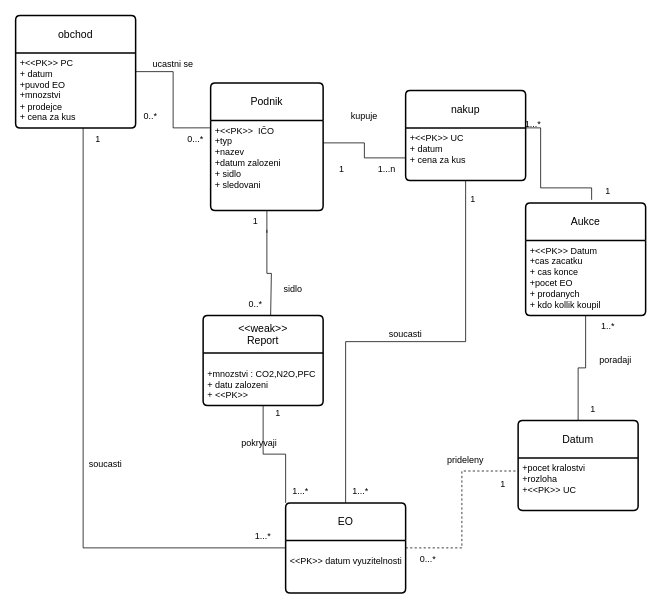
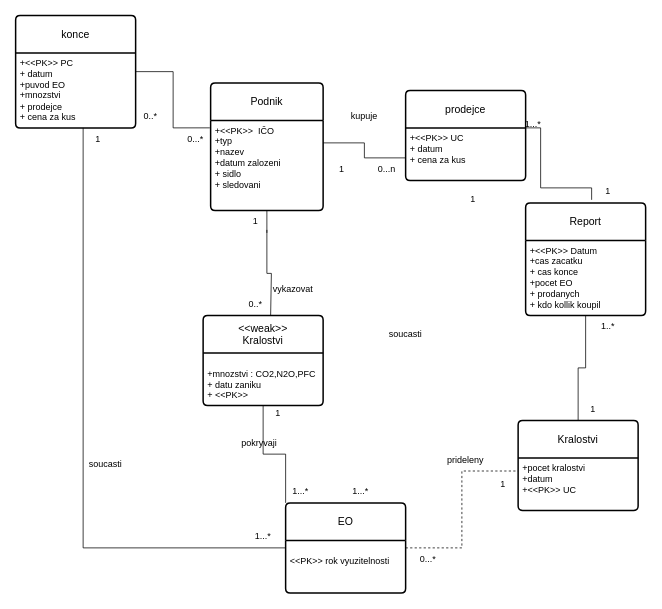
  <mxCell id="0" />
  <mxCell id="1" parent="0" />
  <mxCell id="2" style="edgeStyle=orthogonalEdgeStyle;rounded=0;orthogonalLoop=1;jettySize=auto;html=1;endArrow=none;endFill=0;" parent="1" edge="1"><mxGeometry relative="1" as="geometry"><mxPoint x="360" y="420" as="targetPoint" /><mxPoint x="355" y="306" as="sourcePoint" /><Array as="points"><mxPoint x="355" y="364" /><mxPoint x="361" y="364" /></Array></mxGeometry></mxCell>
  <mxCell id="3" style="edgeStyle=orthogonalEdgeStyle;rounded=0;orthogonalLoop=1;jettySize=auto;html=1;entryX=0;entryY=0.75;entryDx=0;entryDy=0;endArrow=none;endFill=0;exitX=1;exitY=0.25;exitDx=0;exitDy=0;" parent="1" source="51" target="10" edge="1"><mxGeometry relative="1" as="geometry"><mxPoint x="440" y="193" as="sourcePoint" /></mxGeometry></mxCell>
- <mxCell id="4" value="&lt;div&gt;&amp;lt;&amp;lt;weak&amp;gt;&amp;gt;&lt;br&gt;&lt;/div&gt;&lt;div&gt;Report&lt;br&gt;&lt;/div&gt;" style="swimlane;childLayout=stackLayout;horizontal=1;startSize=50;horizontalStack=0;rounded=1;fontSize=14;fontStyle=0;strokeWidth=2;resizeParent=0;resizeLast=1;shadow=0;dashed=0;align=center;arcSize=4;whiteSpace=wrap;html=1;" parent="1" vertex="1"><mxGeometry x="270" y="420" width="160" height="120" as="geometry" /></mxCell>
- <mxCell id="5" value="&lt;br&gt;+mnozstvi : CO2,N2O,PFC&lt;br&gt;&lt;div&gt;+ datu zalozeni&lt;/div&gt;&lt;div&gt;+ &amp;lt;&amp;lt;PK&amp;gt;&amp;gt;&lt;br&gt;&lt;/div&gt;&lt;div&gt;&lt;br&gt;&lt;/div&gt;" style="align=left;strokeColor=none;fillColor=none;spacingLeft=4;fontSize=12;verticalAlign=top;resizable=0;rotatable=0;part=1;html=1;" parent="4" vertex="1"><mxGeometry y="50" width="160" height="70" as="geometry" /></mxCell>
- <mxCell id="6" value="sidlo" style="text;html=1;align=center;verticalAlign=middle;whiteSpace=wrap;rounded=0;" parent="1" vertex="1"><mxGeometry x="360" y="370" width="60" height="30" as="geometry" /></mxCell>
+ <mxCell id="4" value="&lt;div&gt;&amp;lt;&amp;lt;weak&amp;gt;&amp;gt;&lt;br&gt;&lt;/div&gt;&lt;div&gt;Kralostvi&lt;br&gt;&lt;/div&gt;" style="swimlane;childLayout=stackLayout;horizontal=1;startSize=50;horizontalStack=0;rounded=1;fontSize=14;fontStyle=0;strokeWidth=2;resizeParent=0;resizeLast=1;shadow=0;dashed=0;align=center;arcSize=4;whiteSpace=wrap;html=1;" parent="1" vertex="1"><mxGeometry x="270" y="420" width="160" height="120" as="geometry" /></mxCell>
+ <mxCell id="5" value="&lt;br&gt;+mnozstvi : CO2,N2O,PFC&lt;br&gt;&lt;div&gt;+ datu zaniku&lt;/div&gt;&lt;div&gt;+ &amp;lt;&amp;lt;PK&amp;gt;&amp;gt;&lt;br&gt;&lt;/div&gt;&lt;div&gt;&lt;br&gt;&lt;/div&gt;" style="align=left;strokeColor=none;fillColor=none;spacingLeft=4;fontSize=12;verticalAlign=top;resizable=0;rotatable=0;part=1;html=1;" parent="4" vertex="1"><mxGeometry y="50" width="160" height="70" as="geometry" /></mxCell>
+ <mxCell id="6" value="vykazovat" style="text;html=1;align=center;verticalAlign=middle;whiteSpace=wrap;rounded=0;" parent="1" vertex="1"><mxGeometry x="360" y="370" width="60" height="30" as="geometry" /></mxCell>
  <mxCell id="7" style="edgeStyle=orthogonalEdgeStyle;rounded=0;orthogonalLoop=1;jettySize=auto;html=1;endArrow=none;endFill=0;entryX=-0.007;entryY=0.083;entryDx=0;entryDy=0;entryPerimeter=0;" parent="1" source="8" target="51" edge="1"><mxGeometry relative="1" as="geometry"><mxPoint x="270" y="170" as="targetPoint" /></mxGeometry></mxCell>
- <mxCell id="8" value="obchod" style="swimlane;childLayout=stackLayout;horizontal=1;startSize=50;horizontalStack=0;rounded=1;fontSize=14;fontStyle=0;strokeWidth=2;resizeParent=0;resizeLast=1;shadow=0;dashed=0;align=center;arcSize=4;whiteSpace=wrap;html=1;" parent="1" vertex="1"><mxGeometry x="20" y="20" width="160" height="150" as="geometry" /></mxCell>
+ <mxCell id="8" value="konce" style="swimlane;childLayout=stackLayout;horizontal=1;startSize=50;horizontalStack=0;rounded=1;fontSize=14;fontStyle=0;strokeWidth=2;resizeParent=0;resizeLast=1;shadow=0;dashed=0;align=center;arcSize=4;whiteSpace=wrap;html=1;" parent="1" vertex="1"><mxGeometry x="20" y="20" width="160" height="150" as="geometry" /></mxCell>
  <mxCell id="9" value="&lt;div&gt;+&amp;lt;&amp;lt;PK&amp;gt;&amp;gt; PC&lt;/div&gt;&lt;div&gt;+ datum&lt;br&gt;&lt;/div&gt;+puvod EO&lt;br&gt;&lt;div&gt;+mnozstvi&lt;/div&gt;&lt;div&gt;+ prodejce&lt;/div&gt;&lt;div&gt;+ cena za kus&lt;br&gt;&lt;/div&gt;&lt;div&gt;&lt;br&gt;&lt;/div&gt;" style="align=left;strokeColor=none;fillColor=none;spacingLeft=4;fontSize=12;verticalAlign=top;resizable=0;rotatable=0;part=1;html=1;" parent="8" vertex="1"><mxGeometry y="50" width="160" height="100" as="geometry" /></mxCell>
- <mxCell id="10" value="nakup" style="swimlane;childLayout=stackLayout;horizontal=1;startSize=50;horizontalStack=0;rounded=1;fontSize=14;fontStyle=0;strokeWidth=2;resizeParent=0;resizeLast=1;shadow=0;dashed=0;align=center;arcSize=4;whiteSpace=wrap;html=1;" parent="1" vertex="1"><mxGeometry x="540" y="120" width="160" height="120" as="geometry" /></mxCell>
+ <mxCell id="10" value="prodejce" style="swimlane;childLayout=stackLayout;horizontal=1;startSize=50;horizontalStack=0;rounded=1;fontSize=14;fontStyle=0;strokeWidth=2;resizeParent=0;resizeLast=1;shadow=0;dashed=0;align=center;arcSize=4;whiteSpace=wrap;html=1;" parent="1" vertex="1"><mxGeometry x="540" y="120" width="160" height="120" as="geometry" /></mxCell>
  <mxCell id="11" value="+&amp;lt;&amp;lt;PK&amp;gt;&amp;gt; UC&lt;br&gt;&lt;div&gt;+ datum&lt;/div&gt;&lt;div&gt;+ cena za kus&lt;br&gt;&lt;/div&gt;" style="align=left;strokeColor=none;fillColor=none;spacingLeft=4;fontSize=12;verticalAlign=top;resizable=0;rotatable=0;part=1;html=1;" parent="10" vertex="1"><mxGeometry y="50" width="160" height="70" as="geometry" /></mxCell>
  <mxCell id="12" value="kupuje" style="text;html=1;align=center;verticalAlign=middle;whiteSpace=wrap;rounded=0;" parent="1" vertex="1"><mxGeometry x="455" y="140" width="60" height="30" as="geometry" /></mxCell>
- <mxCell id="13" value="Aukce" style="swimlane;childLayout=stackLayout;horizontal=1;startSize=50;horizontalStack=0;rounded=1;fontSize=14;fontStyle=0;strokeWidth=2;resizeParent=0;resizeLast=1;shadow=0;dashed=0;align=center;arcSize=4;whiteSpace=wrap;html=1;" parent="1" vertex="1"><mxGeometry x="700" y="270" width="160" height="150" as="geometry" /></mxCell>
+ <mxCell id="13" value="Report" style="swimlane;childLayout=stackLayout;horizontal=1;startSize=50;horizontalStack=0;rounded=1;fontSize=14;fontStyle=0;strokeWidth=2;resizeParent=0;resizeLast=1;shadow=0;dashed=0;align=center;arcSize=4;whiteSpace=wrap;html=1;" parent="1" vertex="1"><mxGeometry x="700" y="270" width="160" height="150" as="geometry" /></mxCell>
  <mxCell id="14" value="+&amp;lt;&amp;lt;PK&amp;gt;&amp;gt; Datum&lt;br&gt;&lt;div&gt;+cas zacatku &lt;br&gt;&lt;/div&gt;&lt;div&gt;+ cas konce&lt;br&gt;&lt;/div&gt;&lt;div&gt;+pocet EO&lt;/div&gt;&lt;div&gt;+ prodanych&lt;/div&gt;&lt;div&gt;+ kdo kollik koupil&lt;br&gt;&lt;/div&gt;" style="align=left;strokeColor=none;fillColor=none;spacingLeft=4;fontSize=12;verticalAlign=top;resizable=0;rotatable=0;part=1;html=1;" parent="13" vertex="1"><mxGeometry y="50" width="160" height="100" as="geometry" /></mxCell>
  <mxCell id="15" style="edgeStyle=orthogonalEdgeStyle;rounded=0;orthogonalLoop=1;jettySize=auto;html=1;entryX=0.55;entryY=-0.027;entryDx=0;entryDy=0;entryPerimeter=0;endArrow=none;endFill=0;" parent="1" source="10" target="13" edge="1"><mxGeometry relative="1" as="geometry"><Array as="points"><mxPoint x="720" y="170" /><mxPoint x="720" y="250" /><mxPoint x="788" y="250" /></Array></mxGeometry></mxCell>
  <mxCell id="16" style="edgeStyle=orthogonalEdgeStyle;rounded=0;orthogonalLoop=1;jettySize=auto;html=1;endArrow=none;endFill=0;" parent="1" source="17" target="14" edge="1"><mxGeometry relative="1" as="geometry" /></mxCell>
- <mxCell id="17" value="Datum" style="swimlane;childLayout=stackLayout;horizontal=1;startSize=50;horizontalStack=0;rounded=1;fontSize=14;fontStyle=0;strokeWidth=2;resizeParent=0;resizeLast=1;shadow=0;dashed=0;align=center;arcSize=4;whiteSpace=wrap;html=1;" parent="1" vertex="1"><mxGeometry x="690" y="560" width="160" height="120" as="geometry" /></mxCell>
- <mxCell id="18" value="+pocet kralostvi&lt;br&gt;+rozloha&lt;br&gt;+&amp;lt;&amp;lt;PK&amp;gt;&amp;gt; UC" style="align=left;strokeColor=none;fillColor=none;spacingLeft=4;fontSize=12;verticalAlign=top;resizable=0;rotatable=0;part=1;html=1;" parent="17" vertex="1"><mxGeometry y="50" width="160" height="70" as="geometry" /></mxCell>
- <mxCell id="19" value="poradaji" style="text;html=1;align=center;verticalAlign=middle;whiteSpace=wrap;rounded=0;" parent="1" vertex="1"><mxGeometry x="790" y="465" width="60" height="30" as="geometry" /></mxCell>
+ <mxCell id="17" value="Kralostvi" style="swimlane;childLayout=stackLayout;horizontal=1;startSize=50;horizontalStack=0;rounded=1;fontSize=14;fontStyle=0;strokeWidth=2;resizeParent=0;resizeLast=1;shadow=0;dashed=0;align=center;arcSize=4;whiteSpace=wrap;html=1;" parent="1" vertex="1"><mxGeometry x="690" y="560" width="160" height="120" as="geometry" /></mxCell>
+ <mxCell id="18" value="+pocet kralostvi&lt;br&gt;+datum&lt;br&gt;+&amp;lt;&amp;lt;PK&amp;gt;&amp;gt; UC" style="align=left;strokeColor=none;fillColor=none;spacingLeft=4;fontSize=12;verticalAlign=top;resizable=0;rotatable=0;part=1;html=1;" parent="17" vertex="1"><mxGeometry y="50" width="160" height="70" as="geometry" /></mxCell>
  <mxCell id="20" style="edgeStyle=orthogonalEdgeStyle;rounded=0;orthogonalLoop=1;jettySize=auto;html=1;entryX=0;entryY=0.25;entryDx=0;entryDy=0;endArrow=none;endFill=0;dashed=1;" parent="1" source="21" target="18" edge="1"><mxGeometry relative="1" as="geometry" /></mxCell>
  <mxCell id="21" value="EO" style="swimlane;childLayout=stackLayout;horizontal=1;startSize=50;horizontalStack=0;rounded=1;fontSize=14;fontStyle=0;strokeWidth=2;resizeParent=0;resizeLast=1;shadow=0;dashed=0;align=center;arcSize=4;whiteSpace=wrap;html=1;" parent="1" vertex="1"><mxGeometry x="380" y="670" width="160" height="120" as="geometry" /></mxCell>
- <mxCell id="22" value="&lt;div&gt;&lt;br&gt;&lt;/div&gt;&lt;div&gt;&amp;lt;&amp;lt;PK&amp;gt;&amp;gt; datum vyuzitelnosti&lt;br&gt;&lt;/div&gt;&lt;div&gt;&lt;br&gt;&lt;/div&gt;" style="align=left;strokeColor=none;fillColor=none;spacingLeft=4;fontSize=12;verticalAlign=top;resizable=0;rotatable=0;part=1;html=1;" parent="21" vertex="1"><mxGeometry y="50" width="160" height="70" as="geometry" /></mxCell>
- <mxCell id="23" style="edgeStyle=orthogonalEdgeStyle;rounded=0;orthogonalLoop=1;jettySize=auto;html=1;endArrow=none;endFill=0;" parent="1" source="11" target="21" edge="1"><mxGeometry relative="1" as="geometry" /></mxCell>
+ <mxCell id="22" value="&lt;div&gt;&lt;br&gt;&lt;/div&gt;&lt;div&gt;&amp;lt;&amp;lt;PK&amp;gt;&amp;gt; rok vyuzitelnosti&lt;br&gt;&lt;/div&gt;&lt;div&gt;&lt;br&gt;&lt;/div&gt;" style="align=left;strokeColor=none;fillColor=none;spacingLeft=4;fontSize=12;verticalAlign=top;resizable=0;rotatable=0;part=1;html=1;" parent="21" vertex="1"><mxGeometry y="50" width="160" height="70" as="geometry" /></mxCell>
  <mxCell id="24" style="edgeStyle=orthogonalEdgeStyle;rounded=0;orthogonalLoop=1;jettySize=auto;html=1;entryX=0;entryY=0.5;entryDx=0;entryDy=0;endArrow=none;endFill=0;" parent="1" source="9" target="21" edge="1"><mxGeometry relative="1" as="geometry"><Array as="points"><mxPoint x="110" y="730" /></Array></mxGeometry></mxCell>
  <mxCell id="25" value="&lt;div&gt;prideleny&lt;/div&gt;&lt;div&gt;&lt;br&gt;&lt;/div&gt;" style="text;html=1;align=center;verticalAlign=middle;whiteSpace=wrap;rounded=0;" parent="1" vertex="1"><mxGeometry x="590" y="605" width="60" height="30" as="geometry" /></mxCell>
  <mxCell id="26" style="edgeStyle=orthogonalEdgeStyle;rounded=0;orthogonalLoop=1;jettySize=auto;html=1;entryX=0;entryY=0;entryDx=0;entryDy=0;endArrow=none;endFill=0;" parent="1" source="5" target="21" edge="1"><mxGeometry relative="1" as="geometry" /></mxCell>
  <mxCell id="27" value="pokryvaji" style="text;html=1;align=center;verticalAlign=middle;whiteSpace=wrap;rounded=0;" parent="1" vertex="1"><mxGeometry x="315" y="575" width="60" height="30" as="geometry" /></mxCell>
  <mxCell id="28" value="soucasti" style="text;html=1;align=center;verticalAlign=middle;whiteSpace=wrap;rounded=0;" parent="1" vertex="1"><mxGeometry x="510" y="430" width="60" height="30" as="geometry" /></mxCell>
  <mxCell id="29" value="&lt;div&gt;soucasti&lt;/div&gt;&lt;div&gt;&lt;br&gt;&lt;/div&gt;" style="text;html=1;align=center;verticalAlign=middle;whiteSpace=wrap;rounded=0;" parent="1" vertex="1"><mxGeometry x="110" y="610" width="60" height="30" as="geometry" /></mxCell>
  <mxCell id="30" value="1..*" style="text;html=1;align=center;verticalAlign=middle;whiteSpace=wrap;rounded=0;" parent="1" vertex="1"><mxGeometry x="780" y="420" width="60" height="30" as="geometry" /></mxCell>
  <mxCell id="31" value="1" style="text;html=1;align=center;verticalAlign=middle;whiteSpace=wrap;rounded=0;" parent="1" vertex="1"><mxGeometry x="760" y="530" width="60" height="30" as="geometry" /></mxCell>
  <mxCell id="32" value="1" style="text;html=1;align=center;verticalAlign=middle;whiteSpace=wrap;rounded=0;" parent="1" vertex="1"><mxGeometry x="640" y="630" width="60" height="30" as="geometry" /></mxCell>
  <mxCell id="33" value="0...*" style="text;html=1;align=center;verticalAlign=middle;whiteSpace=wrap;rounded=0;" parent="1" vertex="1"><mxGeometry x="540" y="730" width="60" height="30" as="geometry" /></mxCell>
  <mxCell id="34" value="1" style="text;html=1;align=center;verticalAlign=middle;whiteSpace=wrap;rounded=0;" parent="1" vertex="1"><mxGeometry x="790" y="240" width="40" height="30" as="geometry" /></mxCell>
  <mxCell id="35" value="1...*" style="text;html=1;align=center;verticalAlign=middle;whiteSpace=wrap;rounded=0;" parent="1" vertex="1"><mxGeometry x="680" y="150" width="60" height="30" as="geometry" /></mxCell>
  <mxCell id="36" value="1" style="text;html=1;align=center;verticalAlign=middle;whiteSpace=wrap;rounded=0;" parent="1" vertex="1"><mxGeometry x="600" y="250" width="60" height="30" as="geometry" /></mxCell>
  <mxCell id="37" value="1...*" style="text;html=1;align=center;verticalAlign=middle;whiteSpace=wrap;rounded=0;" parent="1" vertex="1"><mxGeometry x="450" y="640" width="60" height="30" as="geometry" /></mxCell>
  <mxCell id="38" value="1" style="text;html=1;align=center;verticalAlign=middle;whiteSpace=wrap;rounded=0;" parent="1" vertex="1"><mxGeometry x="425" y="210" width="60" height="30" as="geometry" /></mxCell>
- <mxCell id="39" value="1...n" style="text;html=1;align=center;verticalAlign=middle;whiteSpace=wrap;rounded=0;" parent="1" vertex="1"><mxGeometry x="485" y="210" width="60" height="30" as="geometry" /></mxCell>
+ <mxCell id="39" value="0...n" style="text;html=1;align=center;verticalAlign=middle;whiteSpace=wrap;rounded=0;" parent="1" vertex="1"><mxGeometry x="485" y="210" width="60" height="30" as="geometry" /></mxCell>
  <mxCell id="40" value="1..*" style="text;html=1;align=center;verticalAlign=middle;whiteSpace=wrap;rounded=0;" parent="1" vertex="1"><mxGeometry x="350" y="100" width="60" height="30" as="geometry" /></mxCell>
- <mxCell id="41" value="ucastni se" style="text;html=1;align=center;verticalAlign=middle;whiteSpace=wrap;rounded=0;" parent="1" vertex="1"><mxGeometry x="200" y="70" width="60" height="30" as="geometry" /></mxCell>
  <mxCell id="42" value="0..*" style="text;html=1;align=center;verticalAlign=middle;whiteSpace=wrap;rounded=0;" parent="1" vertex="1"><mxGeometry x="160" y="140" width="80" height="30" as="geometry" /></mxCell>
  <mxCell id="43" value="1" style="text;html=1;align=center;verticalAlign=middle;whiteSpace=wrap;rounded=0;" parent="1" vertex="1"><mxGeometry x="100" y="170" width="60" height="30" as="geometry" /></mxCell>
  <mxCell id="44" value="1...*" style="text;html=1;align=center;verticalAlign=middle;whiteSpace=wrap;rounded=0;" parent="1" vertex="1"><mxGeometry x="320" y="700" width="60" height="30" as="geometry" /></mxCell>
  <mxCell id="45" value="1" style="text;html=1;align=center;verticalAlign=middle;whiteSpace=wrap;rounded=0;" parent="1" vertex="1"><mxGeometry x="310" y="280" width="60" height="30" as="geometry" /></mxCell>
  <mxCell id="46" value="0..*" style="text;html=1;align=center;verticalAlign=middle;whiteSpace=wrap;rounded=0;" parent="1" vertex="1"><mxGeometry x="310" y="390" width="60" height="30" as="geometry" /></mxCell>
  <mxCell id="47" value="1...*" style="text;html=1;align=center;verticalAlign=middle;whiteSpace=wrap;rounded=0;" parent="1" vertex="1"><mxGeometry x="370" y="640" width="60" height="30" as="geometry" /></mxCell>
  <mxCell id="48" value="1" style="text;html=1;align=center;verticalAlign=middle;whiteSpace=wrap;rounded=0;" parent="1" vertex="1"><mxGeometry x="340" y="535" width="60" height="30" as="geometry" /></mxCell>
  <mxCell id="49" style="edgeStyle=orthogonalEdgeStyle;rounded=0;orthogonalLoop=1;jettySize=auto;html=1;exitX=0.5;exitY=1;exitDx=0;exitDy=0;endArrow=none;endFill=0;" edge="1" parent="1" source="50"><mxGeometry relative="1" as="geometry"><mxPoint x="355" y="310" as="targetPoint" /></mxGeometry></mxCell>
  <mxCell id="50" value="Podnik" style="swimlane;childLayout=stackLayout;horizontal=1;startSize=50;horizontalStack=0;rounded=1;fontSize=14;fontStyle=0;strokeWidth=2;resizeParent=0;resizeLast=1;shadow=0;dashed=0;align=center;arcSize=4;whiteSpace=wrap;html=1;" vertex="1" parent="1"><mxGeometry x="280" y="110" width="150" height="170" as="geometry" /></mxCell>
  <mxCell id="51" value="&lt;div&gt;+&amp;lt;&amp;lt;PK&amp;gt;&amp;gt;&amp;nbsp; IČO&lt;/div&gt;&lt;div&gt;+typ&lt;/div&gt;&lt;div&gt;+nazev&lt;/div&gt;&lt;div&gt;+datum zalozeni&lt;/div&gt;&lt;div&gt;+ sidlo&lt;/div&gt;&lt;div&gt;+ sledovani&lt;/div&gt;&lt;div&gt;&lt;br&gt;&lt;/div&gt;" style="align=left;strokeColor=none;fillColor=none;spacingLeft=4;fontSize=12;verticalAlign=top;resizable=0;rotatable=0;part=1;html=1;" vertex="1" parent="50"><mxGeometry y="50" width="150" height="120" as="geometry" /></mxCell>
  <mxCell id="52" value="0...*" style="text;html=1;align=center;verticalAlign=middle;whiteSpace=wrap;rounded=0;" vertex="1" parent="1"><mxGeometry x="230" y="170" width="60" height="30" as="geometry" /></mxCell>
